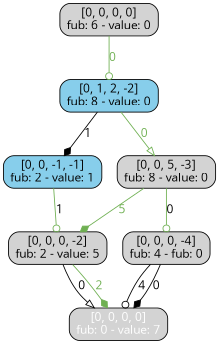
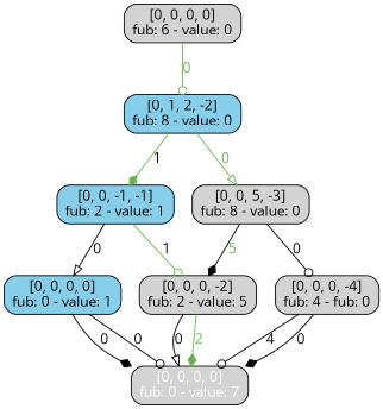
  digraph {
    fontname="Open Sans"
    node [fillcolor=lightgrey fontname="Open Sans" shape=rectangle style="rounded,filled"]
    edge [arrowhead=odot fontname="Open Sans"]
    n1 [label="[0, 0, 0, 0]\nfub: 6 - value: 0"]
    n2 [fillcolor=skyblue label="[0, 1, 2, -2]\nfub: 8 - value: 0"]
    n3 [fillcolor=skyblue label="[0, 0, -1, -1]\nfub: 2 - value: 1"]
    n4 [label="[0, 0, 5, -3]\nfub: 8 - value: 0"]
    n5 [label="[0, 0, 0, -2]\nfub: 2 - value: 5"]
+   n6 [fillcolor=skyblue label="[0, 0, 0, 0]\nfub: 0 - value: 1"]
    n7 [label="[0, 0, 0, -4]\nfub: 4 - fub: 0"]
    n8 [color=black fontcolor=white label="[0, 0, 0, 0]\nfub: 0 - value: 7" style="filled, rounded"]
    n1 -> n2 [color="#6fb052" fontcolor="#6fb052" label=0]
-   n2 -> n3 [arrowhead=diamond label=1]
+   n2 -> n3 [arrowhead=diamond label=1 color="#6fb052"]
    n2 -> n4 [arrowhead=onormal color="#6fb052" fontcolor="#6fb052" label=0]
    n3 -> n5 [color="#6fb052" label=1]
-   n4 -> n5 [arrowhead=diamond color="#6fb052" fontcolor="#6fb052" label=5]
-   n4 -> n7 [label=0 color="#6fb052"]
+   n3 -> n6 [arrowhead=onormal label=0]
+   n4 -> n5 [arrowhead=diamond color=black fontcolor="#6fb052" label=5]
+   n4 -> n7 [label=0]
    n5 -> n8 [arrowhead=onormal label=0]
    n5 -> n8 [arrowhead=diamond color="#6fb052" fontcolor="#6fb052" label=2]
+   n6 -> n8 [arrowhead=diamond label=0]
+   n6 -> n8 [label=0]
    n7 -> n8 [label=4]
    n7 -> n8 [arrowhead=diamond label=0]
  }
